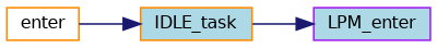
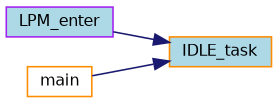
  digraph {
    rankdir=RL
    node [color=darkorange fillcolor=lightblue fontname=Helvetica fontsize=10 shape=record style=filled]
    edge [color=midnightblue dir=back fontname=Helvetica fontsize=10 labelfontname=Helvetica labelfontsize=10 style=solid]
    n1 [color=purple height=0.2 label=LPM_enter width=0.4]
    n2 [height=0.2 label=IDLE_task width=0.4]
-   n3 [fillcolor=white height=0.2 label=enter width=0.4]
-   n1 -> n2
+   n3 [fillcolor=white height=0.2 label=main width=0.4]
+   n2 -> n1
    n2 -> n3
  }
